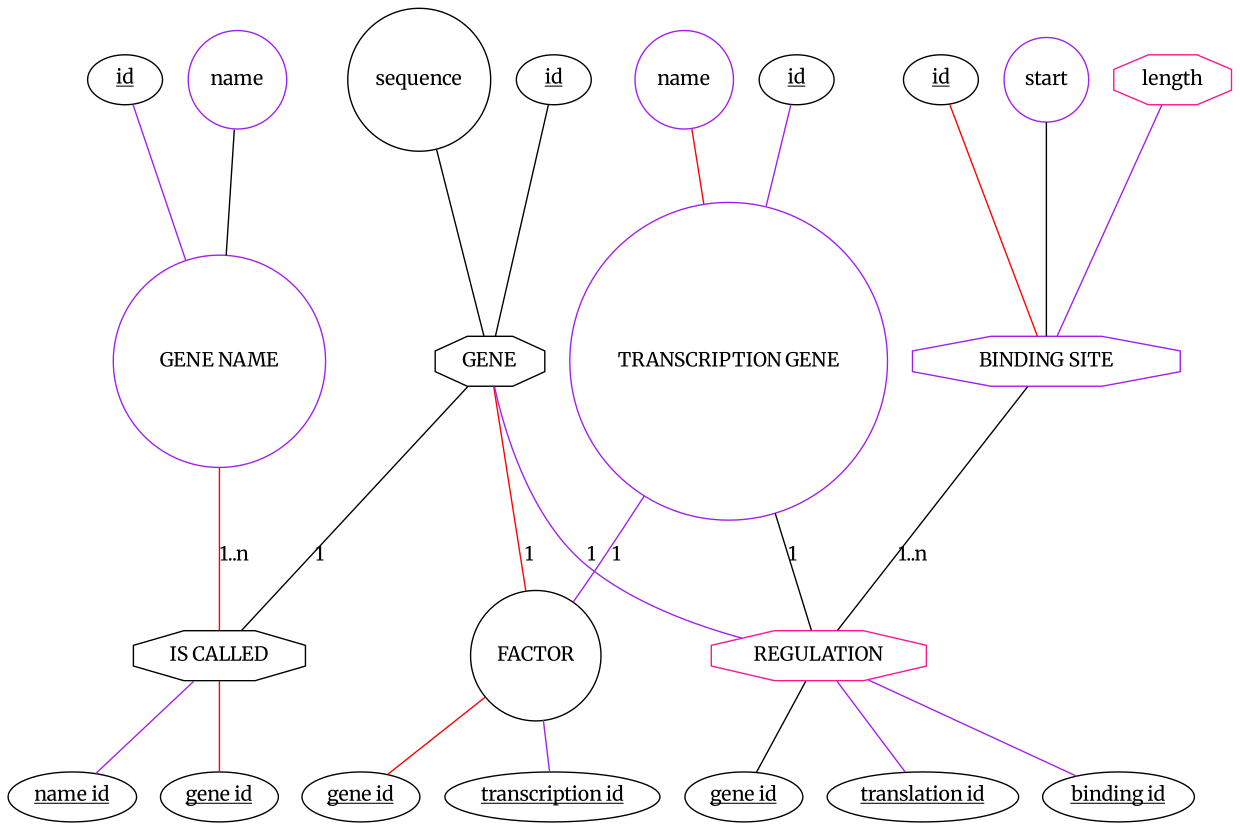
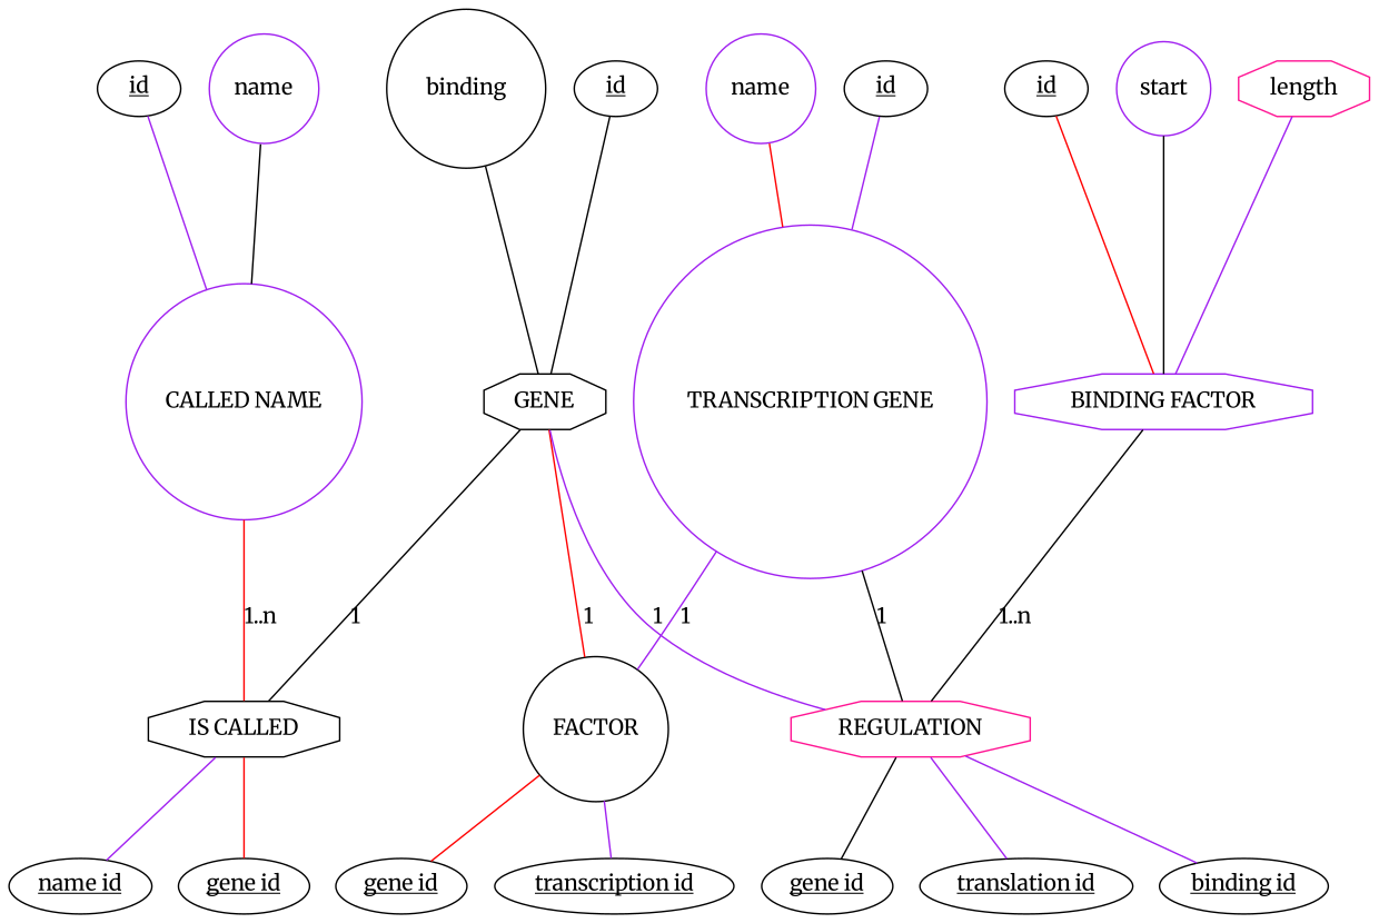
  graph {
    fontname=Merriweather
    node [fontname=Merriweather]
    edge [color=purple fontname=Merriweather]
    GENE [color=black shape=octagon]
-   "BINDING SITE" [color=purple shape=octagon]
-   "GENE NAME" [color=purple shape=circle]
+   "BINDING SITE" [color=purple shape=octagon label="BINDING FACTOR"]
+   "GENE NAME" [color=purple shape=circle label="CALLED NAME"]
    n4 [color=purple label="TRANSCRIPTION GENE" shape=circle]
    "IS CALLED" [color=black shape=octagon]
    n6 [color=black label=FACTOR shape=circle]
    REGULATION [color=deeppink shape=octagon]
    n8 [label=<<u>gene id</u>>]
    n9 [label=<<u>transcription id</u>>]
    n10 [label=<<u>binding id</u>>]
    n11 [label=<<u>gene id</u>>]
    n12 [label=<<u>translation id</u>>]
    n13 [label=<<u>gene id</u>>]
    n14 [label=<<u>name id</u>>]
    n15 [label=<<u>id</u>>]
-   n16 [color=black label=sequence shape=circle]
+   n16 [color=black label=binding shape=circle]
    n17 [color=purple label=name shape=circle]
    n18 [label=<<u>id</u>>]
    n19 [label=<<u>id</u>>]
    start [color=purple shape=circle]
    length [color=deeppink shape=octagon]
    n22 [label=<<u>id</u>>]
    n23 [color=purple label=name shape=circle]
    subgraph sub_1 {
      rank=same
      GENE
      "BINDING SITE"
      "GENE NAME"
      n4
    }
    subgraph sub_2 {
      rank=same
      "IS CALLED"
      n6
      REGULATION
    }
    subgraph sub_3 {
      rank=same
      n8
      n9
    }
    subgraph sub_4 {
      rank=same
      n10
      n11
      n12
    }
    GENE -- "IS CALLED" [color=black label=1]
    GENE -- n6 [color=red label=" 1"]
    GENE -- REGULATION [label=1]
    "BINDING SITE" -- REGULATION [color=black label="1..n"]
    "GENE NAME" -- "IS CALLED" [color=red label="1..n"]
    n4 -- n6 [label=" 1"]
    n4 -- REGULATION [color=black label=1]
    "IS CALLED" -- n13 [color=red]
    "IS CALLED" -- n14
    n6 -- n9
    REGULATION -- n11 [color=black]
    REGULATION -- n12
    n8 -- n6 [color=red]
    n10 -- REGULATION
    n15 -- GENE [color=black]
    n16 -- GENE [color=black]
    n17 -- "GENE NAME" [color=black]
    n18 -- "GENE NAME"
    n19 -- "BINDING SITE" [color=red]
    start -- "BINDING SITE" [color=black]
    length -- "BINDING SITE"
    n22 -- n4
    n23 -- n4 [color=red]
  }
